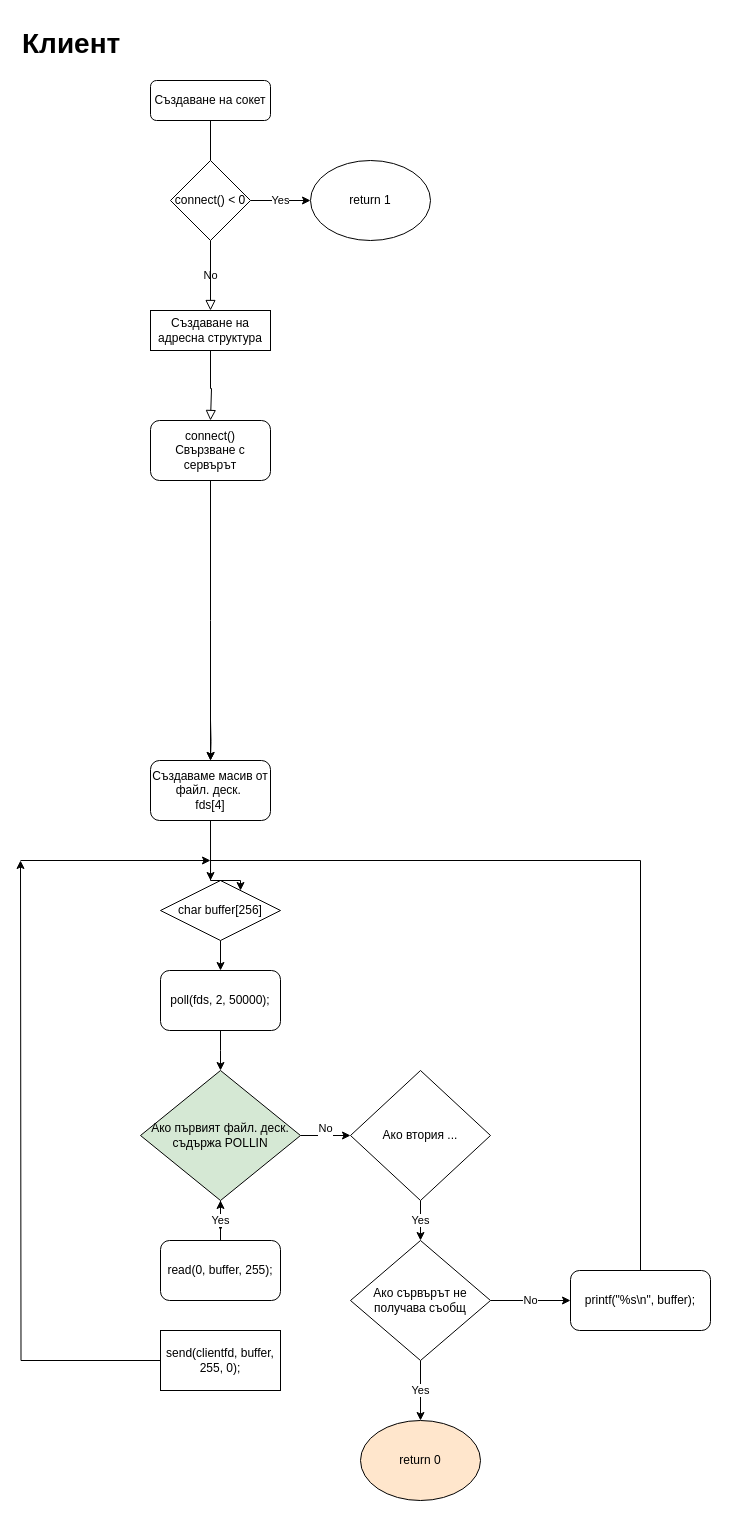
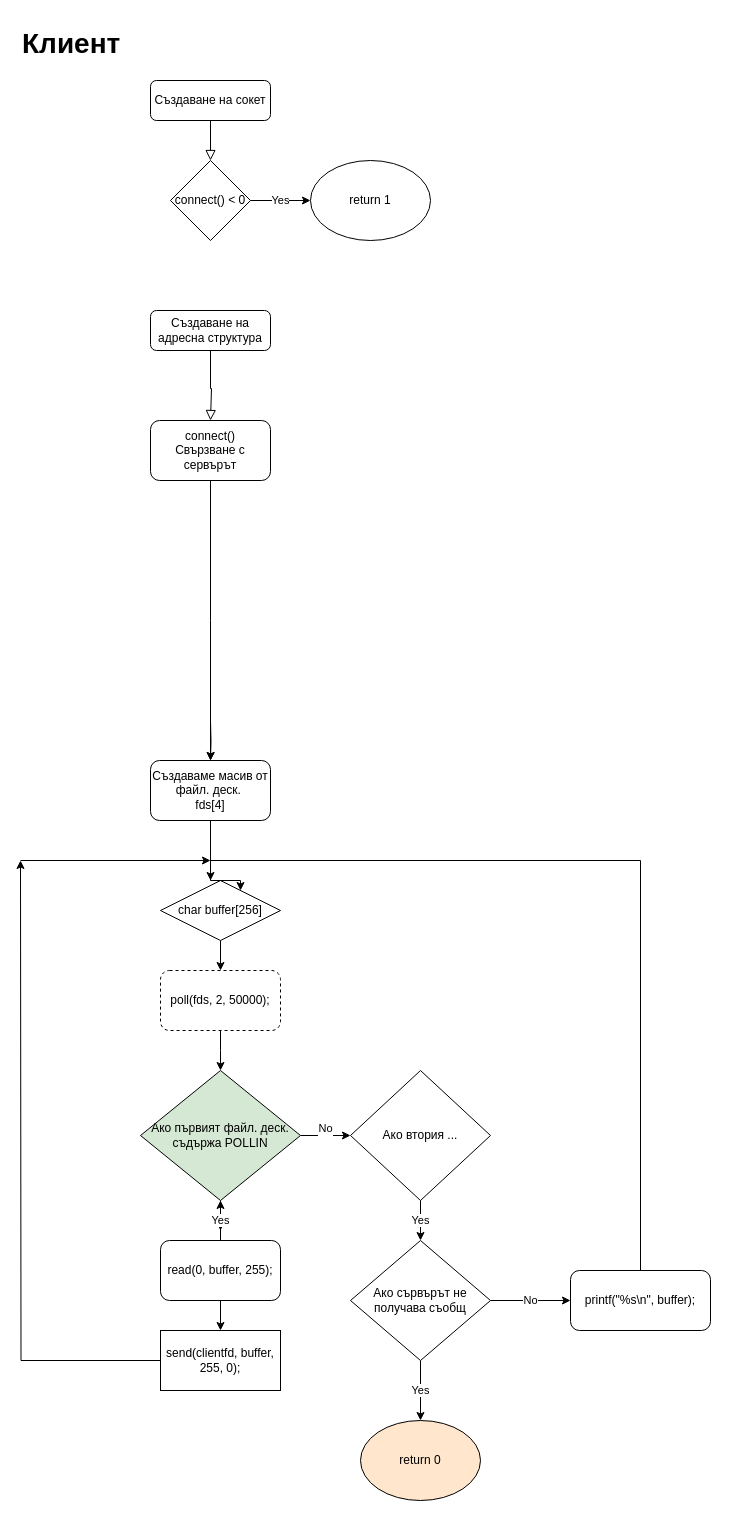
  <mxCell id="0" />
  <mxCell id="1" parent="0" />
  <mxCell id="2" value="" style="rounded=0;html=1;jettySize=auto;orthogonalLoop=1;fontSize=11;endArrow=block;endFill=0;endSize=8;strokeWidth=1;shadow=0;labelBackgroundColor=none;edgeStyle=orthogonalEdgeStyle;" edge="1" parent="1" source="7"><mxGeometry relative="1" as="geometry"><mxPoint x="210" y="420" as="targetPoint" /><Array as="points"><mxPoint x="210" y="388" /><mxPoint x="211" y="388" /></Array></mxGeometry></mxCell>
  <mxCell id="3" value="Създаване на сокет" style="rounded=1;whiteSpace=wrap;html=1;fontSize=12;glass=0;strokeWidth=1;shadow=0;" vertex="1" parent="1"><mxGeometry x="150" y="80" width="120" height="40" as="geometry" /></mxCell>
  <mxCell id="4" style="edgeStyle=orthogonalEdgeStyle;rounded=0;orthogonalLoop=1;jettySize=auto;html=1;exitX=0.5;exitY=1;exitDx=0;exitDy=0;entryX=0.417;entryY=0;entryDx=0;entryDy=0;entryPerimeter=0;" edge="1" parent="1" source="5" target="15"><mxGeometry relative="1" as="geometry"><mxPoint x="210" y="920" as="targetPoint" /><Array as="points"><mxPoint x="210" y="880" /></Array></mxGeometry></mxCell>
  <mxCell id="5" value="Създаваме масив от файл. деск.&amp;nbsp;&lt;br&gt;fds[4]" style="rounded=1;whiteSpace=wrap;html=1;fontSize=12;glass=0;strokeWidth=1;shadow=0;" vertex="1" parent="1"><mxGeometry x="150" y="760" width="120" height="60" as="geometry" /></mxCell>
- <mxCell id="6" value="No" style="rounded=0;html=1;jettySize=auto;orthogonalLoop=1;fontSize=11;endArrow=block;endFill=0;endSize=8;strokeWidth=1;shadow=0;labelBackgroundColor=none;edgeStyle=orthogonalEdgeStyle;" edge="1" parent="1" source="10" target="7"><mxGeometry relative="1" as="geometry"><mxPoint x="210" y="120" as="sourcePoint" /><mxPoint x="160" y="370" as="targetPoint" /></mxGeometry></mxCell>
- <mxCell id="7" value="Създаване на адресна структура" style="whiteSpace=wrap;html=1;fontSize=12;glass=0;strokeWidth=1;shadow=0;rounded=0;" vertex="1" parent="1"><mxGeometry x="150" y="310" width="120" height="40" as="geometry" /></mxCell>
- <mxCell id="8" value="" style="rounded=0;html=1;jettySize=auto;orthogonalLoop=1;fontSize=11;endArrow=none;endFill=0;endSize=8;strokeWidth=1;shadow=0;labelBackgroundColor=none;edgeStyle=orthogonalEdgeStyle;" edge="1" parent="1" source="3" target="10"><mxGeometry relative="1" as="geometry"><mxPoint x="210" y="120" as="sourcePoint" /><mxPoint x="230" y="250" as="targetPoint" /></mxGeometry></mxCell>
+ <mxCell id="7" value="Създаване на адресна структура" style="rounded=1;whiteSpace=wrap;html=1;fontSize=12;glass=0;strokeWidth=1;shadow=0;" vertex="1" parent="1"><mxGeometry x="150" y="310" width="120" height="40" as="geometry" /></mxCell>
+ <mxCell id="8" value="" style="rounded=0;html=1;jettySize=auto;orthogonalLoop=1;fontSize=11;endArrow=block;endFill=0;endSize=8;strokeWidth=1;shadow=0;labelBackgroundColor=none;edgeStyle=orthogonalEdgeStyle;" edge="1" parent="1" source="3" target="10"><mxGeometry relative="1" as="geometry"><mxPoint x="210" y="120" as="sourcePoint" /><mxPoint x="230" y="250" as="targetPoint" /></mxGeometry></mxCell>
  <mxCell id="9" value="Yes" style="edgeStyle=orthogonalEdgeStyle;rounded=0;orthogonalLoop=1;jettySize=auto;html=1;exitX=1;exitY=0.5;exitDx=0;exitDy=0;" edge="1" parent="1" source="10"><mxGeometry relative="1" as="geometry"><mxPoint x="310" y="200" as="targetPoint" /></mxGeometry></mxCell>
  <mxCell id="10" value="connect() &amp;lt; 0" style="rhombus;whiteSpace=wrap;html=1;" vertex="1" parent="1"><mxGeometry x="170" y="160" width="80" height="80" as="geometry" /></mxCell>
  <mxCell id="11" value="return 1" style="ellipse;whiteSpace=wrap;html=1;" vertex="1" parent="1"><mxGeometry x="310" y="160" width="120" height="80" as="geometry" /></mxCell>
  <mxCell id="12" style="edgeStyle=orthogonalEdgeStyle;rounded=0;orthogonalLoop=1;jettySize=auto;html=1;exitX=0.5;exitY=1;exitDx=0;exitDy=0;entryX=0.5;entryY=0;entryDx=0;entryDy=0;" edge="1" parent="1" target="5"><mxGeometry relative="1" as="geometry"><mxPoint x="210" y="720" as="sourcePoint" /></mxGeometry></mxCell>
  <mxCell id="13" style="edgeStyle=orthogonalEdgeStyle;rounded=0;orthogonalLoop=1;jettySize=auto;html=1;exitX=0.5;exitY=1;exitDx=0;exitDy=0;" edge="1" parent="1" source="36"><mxGeometry relative="1" as="geometry"><mxPoint x="210" y="760" as="targetPoint" /><mxPoint x="210" y="720" as="sourcePoint" /></mxGeometry></mxCell>
  <mxCell id="14" style="edgeStyle=orthogonalEdgeStyle;rounded=0;orthogonalLoop=1;jettySize=auto;html=1;exitX=0.5;exitY=1;exitDx=0;exitDy=0;entryX=0.5;entryY=0;entryDx=0;entryDy=0;" edge="1" parent="1" source="15" target="17"><mxGeometry relative="1" as="geometry" /></mxCell>
  <mxCell id="15" value="char buffer[256]" style="rhombus;whiteSpace=wrap;html=1;" vertex="1" parent="1"><mxGeometry x="160" y="880" width="120" height="60" as="geometry" /></mxCell>
  <mxCell id="16" style="edgeStyle=orthogonalEdgeStyle;rounded=0;orthogonalLoop=1;jettySize=auto;html=1;exitX=0.5;exitY=1;exitDx=0;exitDy=0;" edge="1" parent="1" source="17"><mxGeometry relative="1" as="geometry"><mxPoint x="220" y="1070" as="targetPoint" /></mxGeometry></mxCell>
- <mxCell id="17" value="poll(fds, 2, 50000);" style="rounded=1;whiteSpace=wrap;html=1;" vertex="1" parent="1"><mxGeometry x="160" y="970" width="120" height="60" as="geometry" /></mxCell>
+ <mxCell id="17" value="poll(fds, 2, 50000);" style="rounded=1;whiteSpace=wrap;html=1;dashed=1;" vertex="1" parent="1"><mxGeometry x="160" y="970" width="120" height="60" as="geometry" /></mxCell>
  <mxCell id="18" style="edgeStyle=orthogonalEdgeStyle;rounded=0;orthogonalLoop=1;jettySize=auto;html=1;exitX=0.5;exitY=1;exitDx=0;exitDy=0;" edge="1" parent="1" source="20"><mxGeometry relative="1" as="geometry"><mxPoint x="220" y="1230" as="targetPoint" /></mxGeometry></mxCell>
  <mxCell id="19" value="No&lt;div&gt;&lt;br&gt;&lt;/div&gt;" style="edgeStyle=orthogonalEdgeStyle;rounded=0;orthogonalLoop=1;jettySize=auto;html=1;exitX=1;exitY=0.5;exitDx=0;exitDy=0;" edge="1" parent="1" source="20"><mxGeometry relative="1" as="geometry"><mxPoint x="350" y="1135" as="targetPoint" /></mxGeometry></mxCell>
  <mxCell id="20" value="Ако първият файл. деск. съдържа POLLIN" style="rhombus;whiteSpace=wrap;html=1;fillColor=#d5e8d4;" vertex="1" parent="1"><mxGeometry x="140" y="1070" width="160" height="130" as="geometry" /></mxCell>
+ <mxCell id="21" style="edgeStyle=orthogonalEdgeStyle;rounded=0;orthogonalLoop=1;jettySize=auto;html=1;exitX=0.5;exitY=1;exitDx=0;exitDy=0;entryX=0.5;entryY=0;entryDx=0;entryDy=0;" edge="1" parent="1" source="23" target="25"><mxGeometry relative="1" as="geometry" /></mxCell>
  <mxCell id="22" value="Yes" style="edgeStyle=orthogonalEdgeStyle;rounded=0;orthogonalLoop=1;jettySize=auto;html=1;" edge="1" parent="1" source="23" target="20"><mxGeometry relative="1" as="geometry" /></mxCell>
  <mxCell id="23" value="read(0, buffer, 255);" style="rounded=1;whiteSpace=wrap;html=1;" vertex="1" parent="1"><mxGeometry x="160" y="1240" width="120" height="60" as="geometry" /></mxCell>
  <mxCell id="24" style="edgeStyle=orthogonalEdgeStyle;rounded=0;orthogonalLoop=1;jettySize=auto;html=1;exitX=0;exitY=0.5;exitDx=0;exitDy=0;" edge="1" parent="1" source="25"><mxGeometry relative="1" as="geometry"><mxPoint x="20" y="860" as="targetPoint" /></mxGeometry></mxCell>
  <mxCell id="25" value="send(clientfd, buffer, 255, 0);" style="whiteSpace=wrap;html=1;rounded=0;" vertex="1" parent="1"><mxGeometry x="160" y="1330" width="120" height="60" as="geometry" /></mxCell>
  <mxCell id="26" value="Yes" style="edgeStyle=orthogonalEdgeStyle;rounded=0;orthogonalLoop=1;jettySize=auto;html=1;exitX=0.5;exitY=1;exitDx=0;exitDy=0;" edge="1" parent="1" source="27"><mxGeometry relative="1" as="geometry"><mxPoint x="420" y="1240" as="targetPoint" /></mxGeometry></mxCell>
  <mxCell id="27" value="Ако втория ..." style="rhombus;whiteSpace=wrap;html=1;" vertex="1" parent="1"><mxGeometry x="350" y="1070" width="140" height="130" as="geometry" /></mxCell>
  <mxCell id="28" value="Yes" style="edgeStyle=orthogonalEdgeStyle;rounded=0;orthogonalLoop=1;jettySize=auto;html=1;exitX=0.5;exitY=1;exitDx=0;exitDy=0;" edge="1" parent="1" source="30"><mxGeometry relative="1" as="geometry"><mxPoint x="420" y="1420" as="targetPoint" /></mxGeometry></mxCell>
  <mxCell id="29" value="No" style="edgeStyle=orthogonalEdgeStyle;rounded=0;orthogonalLoop=1;jettySize=auto;html=1;exitX=1;exitY=0.5;exitDx=0;exitDy=0;" edge="1" parent="1" source="30"><mxGeometry relative="1" as="geometry"><mxPoint x="570" y="1300" as="targetPoint" /></mxGeometry></mxCell>
  <mxCell id="30" value="Ако сървърът не получава съобщ" style="rhombus;whiteSpace=wrap;html=1;" vertex="1" parent="1"><mxGeometry x="350" y="1240" width="140" height="120" as="geometry" /></mxCell>
  <mxCell id="31" value="return 0" style="ellipse;whiteSpace=wrap;html=1;fillColor=#ffe6cc;" vertex="1" parent="1"><mxGeometry x="360" y="1420" width="120" height="80" as="geometry" /></mxCell>
  <mxCell id="32" style="edgeStyle=orthogonalEdgeStyle;rounded=0;orthogonalLoop=1;jettySize=auto;html=1;exitX=0.5;exitY=0;exitDx=0;exitDy=0;entryX=0.75;entryY=0;entryDx=0;entryDy=0;" edge="1" parent="1" source="33" target="15"><mxGeometry relative="1" as="geometry"><Array as="points"><mxPoint x="640" y="860" /><mxPoint x="210" y="860" /><mxPoint x="210" y="880" /></Array></mxGeometry></mxCell>
  <mxCell id="33" value="printf(&quot;%s\n&quot;, buffer);" style="rounded=1;whiteSpace=wrap;html=1;" vertex="1" parent="1"><mxGeometry x="570" y="1270" width="140" height="60" as="geometry" /></mxCell>
  <mxCell id="34" value="" style="endArrow=classic;html=1;rounded=0;" edge="1" parent="1"><mxGeometry width="50" height="50" relative="1" as="geometry"><mxPoint x="20" y="860" as="sourcePoint" /><mxPoint x="210" y="860" as="targetPoint" /></mxGeometry></mxCell>
  <mxCell id="35" value="&lt;b&gt;Клиент&lt;/b&gt;" style="text;html=1;whiteSpace=wrap;overflow=hidden;rounded=0;fontSize=28;" vertex="1" parent="1"><mxGeometry x="20" y="20" width="180" height="120" as="geometry" /></mxCell>
  <mxCell id="36" value="connect()&lt;br&gt;Свързване с сервърът" style="rounded=1;whiteSpace=wrap;html=1;" vertex="1" parent="1"><mxGeometry x="150" y="420" width="120" height="60" as="geometry" /></mxCell>
